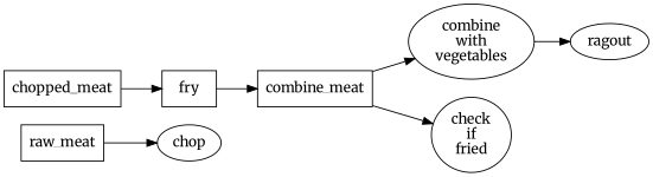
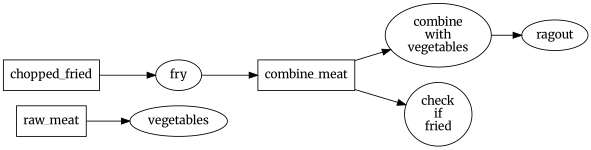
  digraph {
    fontname=Merriweather
    rankdir=LR
    node [fontname=Merriweather]
    edge [fontname=Merriweather]
    raw_meat [shape=box]
-   chop
+   chop [label=vegetables]
    n3 [label=combine_meat shape=box]
    n4 [label="combine\nwith\nvegetables"]
    n5 [label="check\nif\nfried"]
    ragout [shape=ellipse]
-   chopped_meat [shape=box]
-   fry [shape=box]
+   chopped_meat [shape=box label=chopped_fried]
+   fry
    raw_meat -> chop
    n3 -> n4
    n3 -> n5
    n4 -> ragout
    chopped_meat -> fry
    fry -> n3
  }
